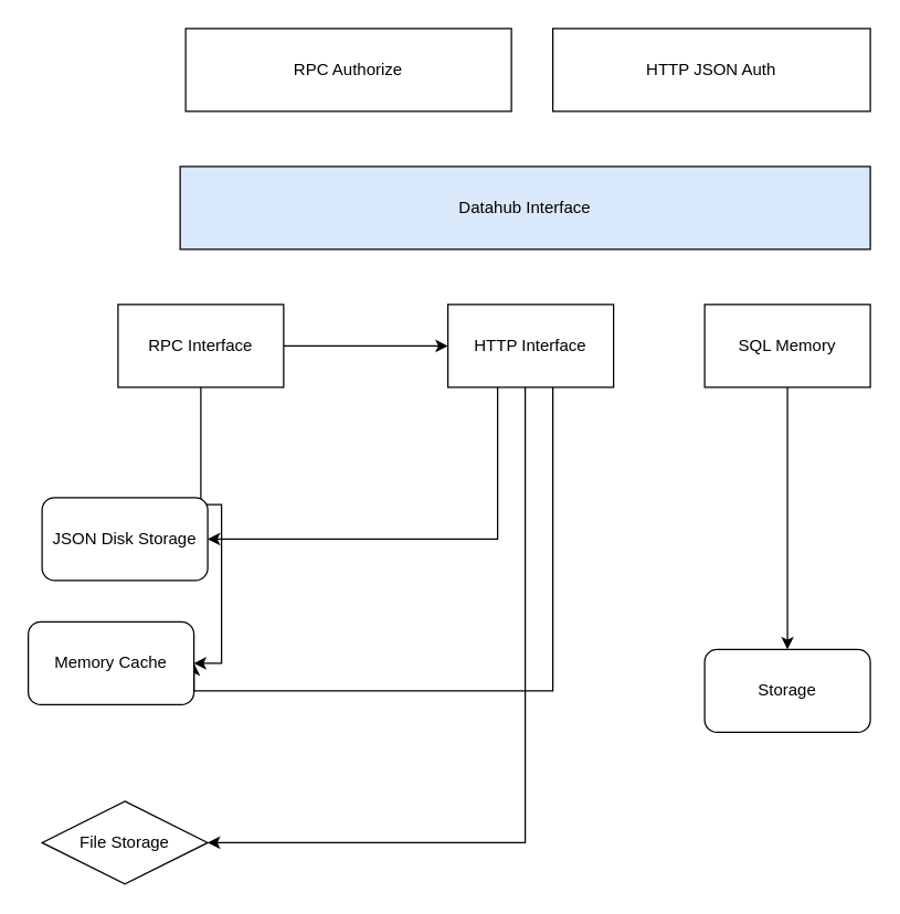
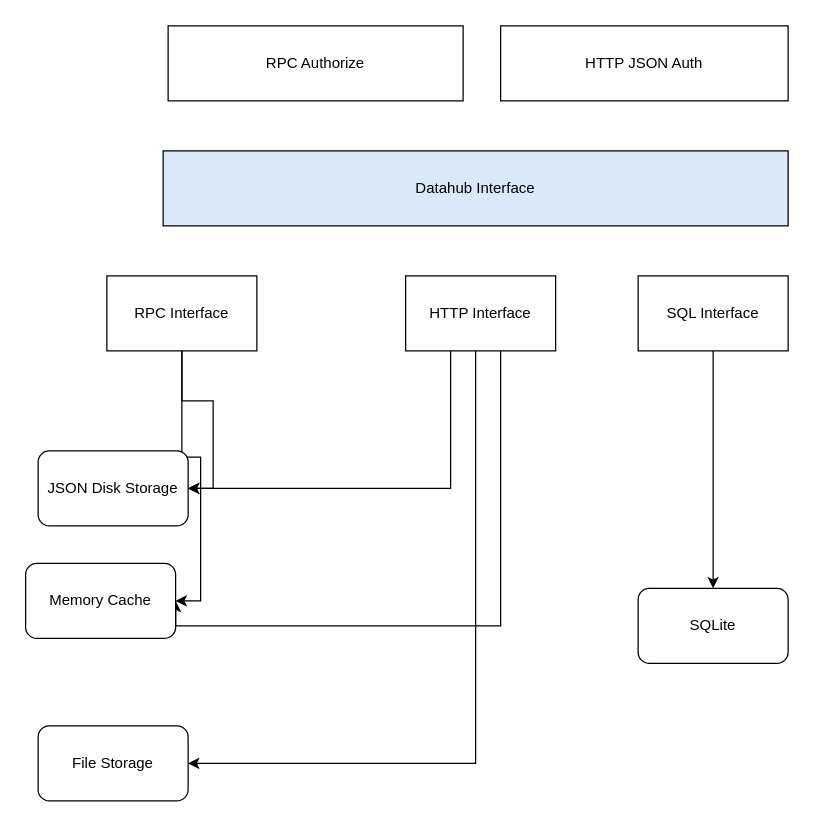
  <mxCell id="0" />
  <mxCell id="1" parent="0" />
- <mxCell id="2" style="edgeStyle=orthogonalEdgeStyle;rounded=0;orthogonalLoop=1;jettySize=auto;html=1;" edge="1" parent="1" source="4" target="8"><mxGeometry relative="1" as="geometry" /></mxCell>
+ <mxCell id="2" style="edgeStyle=orthogonalEdgeStyle;rounded=0;orthogonalLoop=1;jettySize=auto;html=1;entryX=1;entryY=0.5;entryDx=0;entryDy=0;" edge="1" parent="1" source="4" target="12"><mxGeometry relative="1" as="geometry" /></mxCell>
  <mxCell id="3" style="edgeStyle=orthogonalEdgeStyle;rounded=0;orthogonalLoop=1;jettySize=auto;html=1;entryX=1;entryY=0.5;entryDx=0;entryDy=0;" edge="1" parent="1" source="4" target="13"><mxGeometry relative="1" as="geometry" /></mxCell>
  <mxCell id="4" value="RPC Interface" style="rounded=0;whiteSpace=wrap;html=1;" vertex="1" parent="1"><mxGeometry x="85" y="220" width="120" height="60" as="geometry" /></mxCell>
  <mxCell id="5" style="edgeStyle=orthogonalEdgeStyle;rounded=0;orthogonalLoop=1;jettySize=auto;html=1;entryX=1;entryY=0.5;entryDx=0;entryDy=0;" edge="1" parent="1" source="8" target="14"><mxGeometry relative="1" as="geometry"><Array as="points"><mxPoint x="380" y="610" /></Array></mxGeometry></mxCell>
  <mxCell id="6" style="edgeStyle=orthogonalEdgeStyle;rounded=0;orthogonalLoop=1;jettySize=auto;html=1;entryX=1;entryY=0.5;entryDx=0;entryDy=0;" edge="1" parent="1" source="8" target="12"><mxGeometry relative="1" as="geometry"><Array as="points"><mxPoint x="360" y="390" /></Array></mxGeometry></mxCell>
  <mxCell id="7" style="edgeStyle=orthogonalEdgeStyle;rounded=0;orthogonalLoop=1;jettySize=auto;html=1;entryX=1;entryY=0.5;entryDx=0;entryDy=0;" edge="1" parent="1" source="8" target="13"><mxGeometry relative="1" as="geometry"><Array as="points"><mxPoint x="400" y="500" /></Array></mxGeometry></mxCell>
  <mxCell id="8" value="HTTP Interface" style="rounded=0;whiteSpace=wrap;html=1;" vertex="1" parent="1"><mxGeometry x="324" y="220" width="120" height="60" as="geometry" /></mxCell>
  <mxCell id="9" style="edgeStyle=orthogonalEdgeStyle;rounded=0;orthogonalLoop=1;jettySize=auto;html=1;" edge="1" parent="1" source="10" target="15"><mxGeometry relative="1" as="geometry" /></mxCell>
- <mxCell id="10" value="SQL Memory" style="rounded=0;whiteSpace=wrap;html=1;" vertex="1" parent="1"><mxGeometry x="510" y="220" width="120" height="60" as="geometry" /></mxCell>
+ <mxCell id="10" value="SQL Interface" style="rounded=0;whiteSpace=wrap;html=1;" vertex="1" parent="1"><mxGeometry x="510" y="220" width="120" height="60" as="geometry" /></mxCell>
  <mxCell id="11" value="Datahub Interface" style="rounded=0;whiteSpace=wrap;html=1;fillColor=#dae8fc;" vertex="1" parent="1"><mxGeometry x="130" y="120" width="500" height="60" as="geometry" /></mxCell>
  <mxCell id="12" value="JSON Disk Storage" style="rounded=1;whiteSpace=wrap;html=1;" vertex="1" parent="1"><mxGeometry x="30" y="360" width="120" height="60" as="geometry" /></mxCell>
  <mxCell id="13" value="Memory Cache" style="rounded=1;whiteSpace=wrap;html=1;" vertex="1" parent="1"><mxGeometry x="20" y="450" width="120" height="60" as="geometry" /></mxCell>
- <mxCell id="14" value="File Storage" style="rhombus;whiteSpace=wrap;html=1;" vertex="1" parent="1"><mxGeometry x="30" y="580" width="120" height="60" as="geometry" /></mxCell>
- <mxCell id="15" value="Storage" style="rounded=1;whiteSpace=wrap;html=1;" vertex="1" parent="1"><mxGeometry x="510" y="470" width="120" height="60" as="geometry" /></mxCell>
+ <mxCell id="14" value="File Storage" style="rounded=1;whiteSpace=wrap;html=1;" vertex="1" parent="1"><mxGeometry x="30" y="580" width="120" height="60" as="geometry" /></mxCell>
+ <mxCell id="15" value="SQLite" style="rounded=1;whiteSpace=wrap;html=1;" vertex="1" parent="1"><mxGeometry x="510" y="470" width="120" height="60" as="geometry" /></mxCell>
  <mxCell id="16" value="RPC Authorize" style="rounded=0;whiteSpace=wrap;html=1;" vertex="1" parent="1"><mxGeometry x="134" y="20" width="236" height="60" as="geometry" /></mxCell>
  <mxCell id="17" value="HTTP JSON Auth" style="rounded=0;whiteSpace=wrap;html=1;" vertex="1" parent="1"><mxGeometry x="400" y="20" width="230" height="60" as="geometry" /></mxCell>
